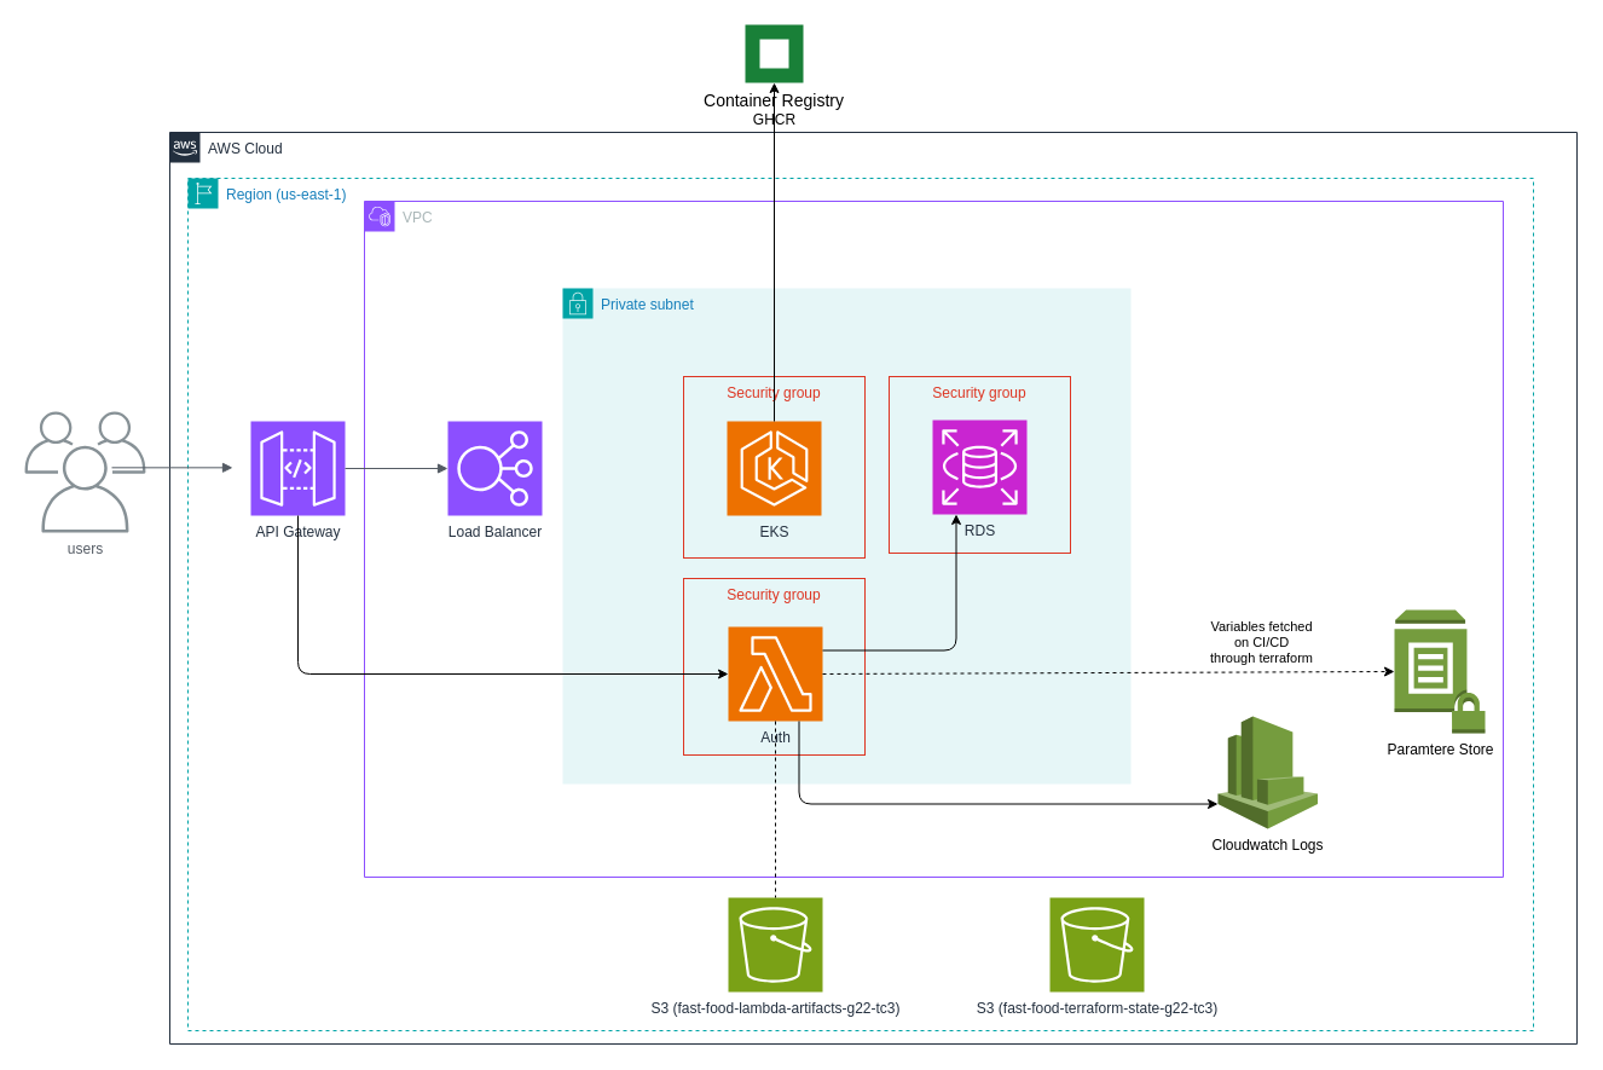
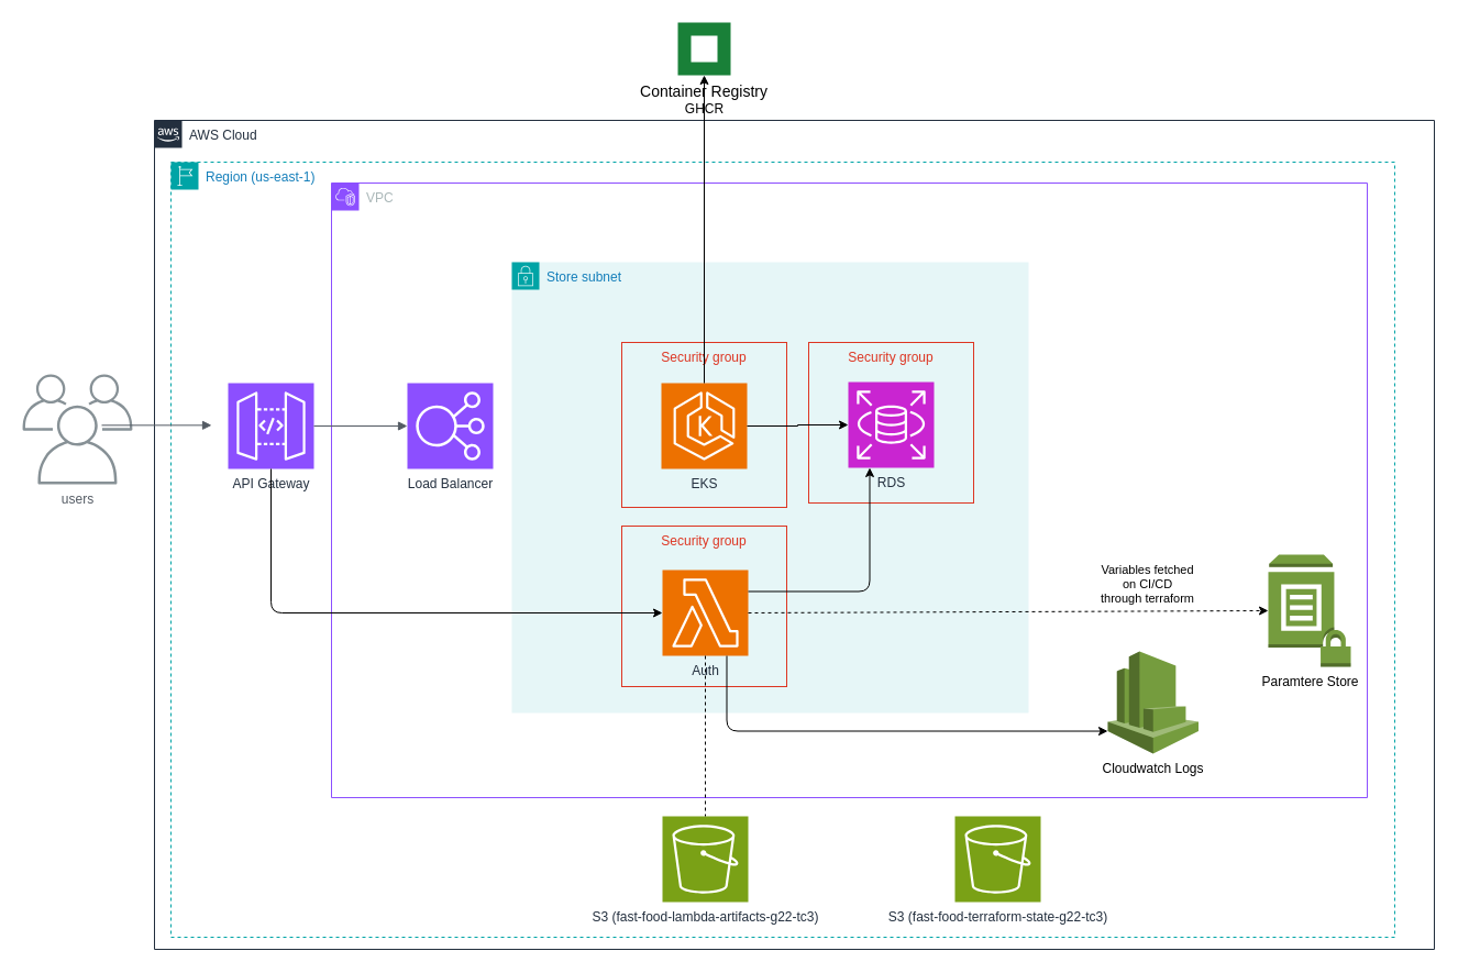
  <mxCell id="0" />
  <mxCell id="1" parent="0" />
  <mxCell id="2" value="Region (us-east-1)" style="points=[[0,0],[0.25,0],[0.5,0],[0.75,0],[1,0],[1,0.25],[1,0.5],[1,0.75],[1,1],[0.75,1],[0.5,1],[0.25,1],[0,1],[0,0.75],[0,0.5],[0,0.25]];outlineConnect=0;gradientColor=none;html=1;whiteSpace=wrap;fontSize=12;fontStyle=0;container=1;pointerEvents=0;collapsible=0;recursiveResize=0;shape=mxgraph.aws4.group;grIcon=mxgraph.aws4.group_region;strokeColor=#00A4A6;fillColor=none;verticalAlign=top;align=left;spacingLeft=30;fontColor=#147EBA;dashed=1;" parent="1" vertex="1"><mxGeometry x="155" y="147" width="1113" height="705" as="geometry" /></mxCell>
  <mxCell id="3" value="users" style="sketch=0;outlineConnect=0;gradientColor=none;fontColor=#545B64;strokeColor=none;fillColor=#879196;dashed=0;verticalLabelPosition=bottom;verticalAlign=top;align=center;html=1;fontSize=12;fontStyle=0;aspect=fixed;shape=mxgraph.aws4.illustration_users;pointerEvents=1" parent="1" vertex="1"><mxGeometry x="20" y="340" width="100" height="100" as="geometry" /></mxCell>
  <mxCell id="4" value="AWS Cloud" style="points=[[0,0],[0.25,0],[0.5,0],[0.75,0],[1,0],[1,0.25],[1,0.5],[1,0.75],[1,1],[0.75,1],[0.5,1],[0.25,1],[0,1],[0,0.75],[0,0.5],[0,0.25]];outlineConnect=0;gradientColor=none;html=1;whiteSpace=wrap;fontSize=12;fontStyle=0;container=1;pointerEvents=0;collapsible=0;recursiveResize=0;shape=mxgraph.aws4.group;grIcon=mxgraph.aws4.group_aws_cloud_alt;strokeColor=#232F3E;fillColor=none;verticalAlign=top;align=left;spacingLeft=30;fontColor=#232F3E;dashed=0;" parent="1" vertex="1"><mxGeometry x="140" y="109" width="1164" height="754" as="geometry" /></mxCell>
  <mxCell id="5" value="VPC" style="points=[[0,0],[0.25,0],[0.5,0],[0.75,0],[1,0],[1,0.25],[1,0.5],[1,0.75],[1,1],[0.75,1],[0.5,1],[0.25,1],[0,1],[0,0.75],[0,0.5],[0,0.25]];outlineConnect=0;gradientColor=none;html=1;whiteSpace=wrap;fontSize=12;fontStyle=0;container=1;pointerEvents=0;collapsible=0;recursiveResize=0;shape=mxgraph.aws4.group;grIcon=mxgraph.aws4.group_vpc2;strokeColor=#8C4FFF;fillColor=none;verticalAlign=top;align=left;spacingLeft=30;fontColor=#AAB7B8;dashed=0;" parent="4" vertex="1"><mxGeometry x="161" y="57" width="942" height="559" as="geometry" /></mxCell>
- <mxCell id="6" value="Private subnet" style="points=[[0,0],[0.25,0],[0.5,0],[0.75,0],[1,0],[1,0.25],[1,0.5],[1,0.75],[1,1],[0.75,1],[0.5,1],[0.25,1],[0,1],[0,0.75],[0,0.5],[0,0.25]];outlineConnect=0;gradientColor=none;html=1;whiteSpace=wrap;fontSize=12;fontStyle=0;container=1;pointerEvents=0;collapsible=0;recursiveResize=0;shape=mxgraph.aws4.group;grIcon=mxgraph.aws4.group_security_group;grStroke=0;strokeColor=#00A4A6;fillColor=#E6F6F7;verticalAlign=top;align=left;spacingLeft=30;fontColor=#147EBA;dashed=0;" parent="5" vertex="1"><mxGeometry x="164" y="72" width="470" height="410" as="geometry" /></mxCell>
+ <mxCell id="6" value="Store subnet" style="points=[[0,0],[0.25,0],[0.5,0],[0.75,0],[1,0],[1,0.25],[1,0.5],[1,0.75],[1,1],[0.75,1],[0.5,1],[0.25,1],[0,1],[0,0.75],[0,0.5],[0,0.25]];outlineConnect=0;gradientColor=none;html=1;whiteSpace=wrap;fontSize=12;fontStyle=0;container=1;pointerEvents=0;collapsible=0;recursiveResize=0;shape=mxgraph.aws4.group;grIcon=mxgraph.aws4.group_security_group;grStroke=0;strokeColor=#00A4A6;fillColor=#E6F6F7;verticalAlign=top;align=left;spacingLeft=30;fontColor=#147EBA;dashed=0;" parent="5" vertex="1"><mxGeometry x="164" y="72" width="470" height="410" as="geometry" /></mxCell>
  <mxCell id="7" value="Security group" style="fillColor=none;strokeColor=#DD3522;verticalAlign=top;fontStyle=0;fontColor=#DD3522;whiteSpace=wrap;html=1;" parent="6" vertex="1"><mxGeometry x="270" y="73" width="150" height="146" as="geometry" /></mxCell>
  <mxCell id="8" value="Security group" style="fillColor=none;strokeColor=#DD3522;verticalAlign=top;fontStyle=0;fontColor=#DD3522;whiteSpace=wrap;html=1;" parent="6" vertex="1"><mxGeometry x="100" y="73" width="150" height="150" as="geometry" /></mxCell>
  <mxCell id="9" value="RDS" style="sketch=0;points=[[0,0,0],[0.25,0,0],[0.5,0,0],[0.75,0,0],[1,0,0],[0,1,0],[0.25,1,0],[0.5,1,0],[0.75,1,0],[1,1,0],[0,0.25,0],[0,0.5,0],[0,0.75,0],[1,0.25,0],[1,0.5,0],[1,0.75,0]];outlineConnect=0;fontColor=#232F3E;fillColor=#C925D1;strokeColor=#ffffff;dashed=0;verticalLabelPosition=bottom;verticalAlign=top;align=center;html=1;fontSize=12;fontStyle=0;aspect=fixed;shape=mxgraph.aws4.resourceIcon;resIcon=mxgraph.aws4.rds;" parent="6" vertex="1"><mxGeometry x="306" y="109" width="78" height="78" as="geometry" /></mxCell>
  <mxCell id="10" value="Security group" style="fillColor=none;strokeColor=#DD3522;verticalAlign=top;fontStyle=0;fontColor=#DD3522;whiteSpace=wrap;html=1;" parent="6" vertex="1"><mxGeometry x="100" y="240" width="150" height="146" as="geometry" /></mxCell>
  <mxCell id="11" value="Auth" style="sketch=0;points=[[0,0,0],[0.25,0,0],[0.5,0,0],[0.75,0,0],[1,0,0],[0,1,0],[0.25,1,0],[0.5,1,0],[0.75,1,0],[1,1,0],[0,0.25,0],[0,0.5,0],[0,0.75,0],[1,0.25,0],[1,0.5,0],[1,0.75,0]];outlineConnect=0;fontColor=#232F3E;fillColor=#ED7100;strokeColor=#ffffff;dashed=0;verticalLabelPosition=bottom;verticalAlign=top;align=center;html=1;fontSize=12;fontStyle=0;aspect=fixed;shape=mxgraph.aws4.resourceIcon;resIcon=mxgraph.aws4.lambda;" parent="6" vertex="1"><mxGeometry x="137" y="280" width="78" height="78" as="geometry" /></mxCell>
  <mxCell id="12" style="edgeStyle=orthogonalEdgeStyle;html=1;exitX=1;exitY=0.25;exitDx=0;exitDy=0;exitPerimeter=0;entryX=0.25;entryY=1;entryDx=0;entryDy=0;entryPerimeter=0;" parent="6" source="11" target="9" edge="1"><mxGeometry relative="1" as="geometry" /></mxCell>
  <mxCell id="13" value="EKS" style="sketch=0;points=[[0,0,0],[0.25,0,0],[0.5,0,0],[0.75,0,0],[1,0,0],[0,1,0],[0.25,1,0],[0.5,1,0],[0.75,1,0],[1,1,0],[0,0.25,0],[0,0.5,0],[0,0.75,0],[1,0.25,0],[1,0.5,0],[1,0.75,0]];outlineConnect=0;fontColor=#232F3E;fillColor=#ED7100;strokeColor=#ffffff;dashed=0;verticalLabelPosition=bottom;verticalAlign=top;align=center;html=1;fontSize=12;fontStyle=0;aspect=fixed;shape=mxgraph.aws4.resourceIcon;resIcon=mxgraph.aws4.eks;" parent="6" vertex="1"><mxGeometry x="136" y="110" width="78" height="78" as="geometry" /></mxCell>
+ <mxCell id="14" style="edgeStyle=orthogonalEdgeStyle;rounded=0;orthogonalLoop=1;jettySize=auto;html=1;" parent="6" source="13" target="9" edge="1"><mxGeometry relative="1" as="geometry" /></mxCell>
  <mxCell id="15" value="Paramtere Store" style="outlineConnect=0;dashed=0;verticalLabelPosition=bottom;verticalAlign=top;align=center;html=1;shape=mxgraph.aws3.parameter_store;fillColor=#759C3E;gradientColor=none;" parent="5" vertex="1"><mxGeometry x="852" y="338" width="75" height="102" as="geometry" /></mxCell>
  <mxCell id="16" style="edgeStyle=none;html=1;entryX=0;entryY=0.5;entryDx=0;entryDy=0;entryPerimeter=0;exitX=1;exitY=0.5;exitDx=0;exitDy=0;exitPerimeter=0;dashed=1;" parent="5" source="11" target="15" edge="1"><mxGeometry relative="1" as="geometry" /></mxCell>
  <mxCell id="17" value="Variables fetched&lt;div&gt;on CI/CD &lt;br&gt;through terraform&lt;/div&gt;" style="edgeLabel;html=1;align=center;verticalAlign=middle;resizable=0;points=[];" parent="16" vertex="1" connectable="0"><mxGeometry x="0.245" y="3" relative="1" as="geometry"><mxPoint x="69" y="-22" as="offset" /></mxGeometry></mxCell>
  <mxCell id="18" value="Cloudwatch Logs" style="outlineConnect=0;dashed=0;verticalLabelPosition=bottom;verticalAlign=top;align=center;html=1;shape=mxgraph.aws3.cloudwatch;fillColor=#759C3E;gradientColor=none;" parent="5" vertex="1"><mxGeometry x="706" y="426" width="82.5" height="93" as="geometry" /></mxCell>
  <mxCell id="19" value="" style="edgeStyle=orthogonalEdgeStyle;html=1;entryX=0;entryY=0.78;entryDx=0;entryDy=0;entryPerimeter=0;exitX=0.75;exitY=1;exitDx=0;exitDy=0;exitPerimeter=0;" parent="5" source="11" target="18" edge="1"><mxGeometry relative="1" as="geometry" /></mxCell>
  <mxCell id="20" value="Load Balancer" style="sketch=0;points=[[0,0,0],[0.25,0,0],[0.5,0,0],[0.75,0,0],[1,0,0],[0,1,0],[0.25,1,0],[0.5,1,0],[0.75,1,0],[1,1,0],[0,0.25,0],[0,0.5,0],[0,0.75,0],[1,0.25,0],[1,0.5,0],[1,0.75,0]];outlineConnect=0;fontColor=#232F3E;fillColor=#8C4FFF;strokeColor=#ffffff;dashed=0;verticalLabelPosition=bottom;verticalAlign=top;align=center;html=1;fontSize=12;fontStyle=0;aspect=fixed;shape=mxgraph.aws4.resourceIcon;resIcon=mxgraph.aws4.elastic_load_balancing;" parent="5" vertex="1"><mxGeometry x="69" y="182" width="78" height="78" as="geometry" /></mxCell>
  <mxCell id="21" value="S3 (fast-food-terraform-state-g22-tc3)" style="sketch=0;points=[[0,0,0],[0.25,0,0],[0.5,0,0],[0.75,0,0],[1,0,0],[0,1,0],[0.25,1,0],[0.5,1,0],[0.75,1,0],[1,1,0],[0,0.25,0],[0,0.5,0],[0,0.75,0],[1,0.25,0],[1,0.5,0],[1,0.75,0]];outlineConnect=0;fontColor=#232F3E;fillColor=#7AA116;strokeColor=#ffffff;dashed=0;verticalLabelPosition=bottom;verticalAlign=top;align=center;html=1;fontSize=12;fontStyle=0;aspect=fixed;shape=mxgraph.aws4.resourceIcon;resIcon=mxgraph.aws4.s3;" parent="4" vertex="1"><mxGeometry x="728" y="633" width="78" height="78" as="geometry" /></mxCell>
  <mxCell id="22" value="API Gateway" style="sketch=0;points=[[0,0,0],[0.25,0,0],[0.5,0,0],[0.75,0,0],[1,0,0],[0,1,0],[0.25,1,0],[0.5,1,0],[0.75,1,0],[1,1,0],[0,0.25,0],[0,0.5,0],[0,0.75,0],[1,0.25,0],[1,0.5,0],[1,0.75,0]];outlineConnect=0;fontColor=#232F3E;fillColor=#8C4FFF;strokeColor=#ffffff;dashed=0;verticalLabelPosition=bottom;verticalAlign=top;align=center;html=1;fontSize=12;fontStyle=0;aspect=fixed;shape=mxgraph.aws4.resourceIcon;resIcon=mxgraph.aws4.api_gateway;" parent="4" vertex="1"><mxGeometry x="67" y="239" width="78" height="78" as="geometry" /></mxCell>
  <mxCell id="23" value="" style="edgeStyle=orthogonalEdgeStyle;html=1;endArrow=block;elbow=vertical;startArrow=none;endFill=1;strokeColor=#545B64;rounded=0;exitX=1;exitY=0.5;exitDx=0;exitDy=0;exitPerimeter=0;entryX=0;entryY=0.5;entryDx=0;entryDy=0;entryPerimeter=0;" parent="4" source="22" target="20" edge="1"><mxGeometry width="100" relative="1" as="geometry"><mxPoint x="110" y="312.8" as="sourcePoint" /><mxPoint x="150" y="312.8" as="targetPoint" /></mxGeometry></mxCell>
  <mxCell id="24" style="edgeStyle=orthogonalEdgeStyle;html=1;entryX=0;entryY=0.5;entryDx=0;entryDy=0;entryPerimeter=0;exitX=0.5;exitY=1;exitDx=0;exitDy=0;exitPerimeter=0;" parent="4" source="22" target="11" edge="1"><mxGeometry relative="1" as="geometry" /></mxCell>
  <mxCell id="25" value="S3 (fast-food-lambda-artifacts-g22-tc3)" style="sketch=0;points=[[0,0,0],[0.25,0,0],[0.5,0,0],[0.75,0,0],[1,0,0],[0,1,0],[0.25,1,0],[0.5,1,0],[0.75,1,0],[1,1,0],[0,0.25,0],[0,0.5,0],[0,0.75,0],[1,0.25,0],[1,0.5,0],[1,0.75,0]];outlineConnect=0;fontColor=#232F3E;fillColor=#7AA116;strokeColor=#ffffff;dashed=0;verticalLabelPosition=bottom;verticalAlign=top;align=center;html=1;fontSize=12;fontStyle=0;aspect=fixed;shape=mxgraph.aws4.resourceIcon;resIcon=mxgraph.aws4.s3;" parent="4" vertex="1"><mxGeometry x="462" y="633" width="78" height="78" as="geometry" /></mxCell>
  <mxCell id="26" style="edgeStyle=none;html=1;exitX=0.5;exitY=1;exitDx=0;exitDy=0;exitPerimeter=0;dashed=1;endArrow=none;endFill=0;" parent="4" source="11" target="25" edge="1"><mxGeometry relative="1" as="geometry" /></mxCell>
  <mxCell id="27" value="" style="edgeStyle=orthogonalEdgeStyle;html=1;endArrow=block;elbow=vertical;startArrow=none;endFill=1;strokeColor=#545B64;rounded=0;" parent="4" edge="1"><mxGeometry width="100" relative="1" as="geometry"><mxPoint x="-48" y="277.33" as="sourcePoint" /><mxPoint x="52" y="277.33" as="targetPoint" /></mxGeometry></mxCell>
  <mxCell id="28" value="Container Registry" style="shape=rect;fillColor=#198038;aspect=fixed;resizable=0;labelPosition=center;verticalLabelPosition=bottom;align=center;verticalAlign=top;strokeColor=none;fontSize=14;" parent="1" vertex="1"><mxGeometry x="616" y="20" width="48" height="48" as="geometry" /></mxCell>
  <mxCell id="29" value="&lt;div&gt;&lt;br&gt;&lt;/div&gt;&lt;div&gt;&lt;br&gt;&lt;/div&gt;GHCR" style="fillColor=#ffffff;strokeColor=none;dashed=0;outlineConnect=0;html=1;labelPosition=center;verticalLabelPosition=bottom;verticalAlign=top;part=1;movable=0;resizable=0;rotatable=0;shape=mxgraph.ibm_cloud.cloud-registry" parent="28" vertex="1"><mxGeometry width="24" height="24" relative="1" as="geometry"><mxPoint x="12" y="12" as="offset" /></mxGeometry></mxCell>
  <mxCell id="30" style="edgeStyle=orthogonalEdgeStyle;rounded=0;orthogonalLoop=1;jettySize=auto;html=1;" parent="1" source="13" target="28" edge="1"><mxGeometry relative="1" as="geometry" /></mxCell>
